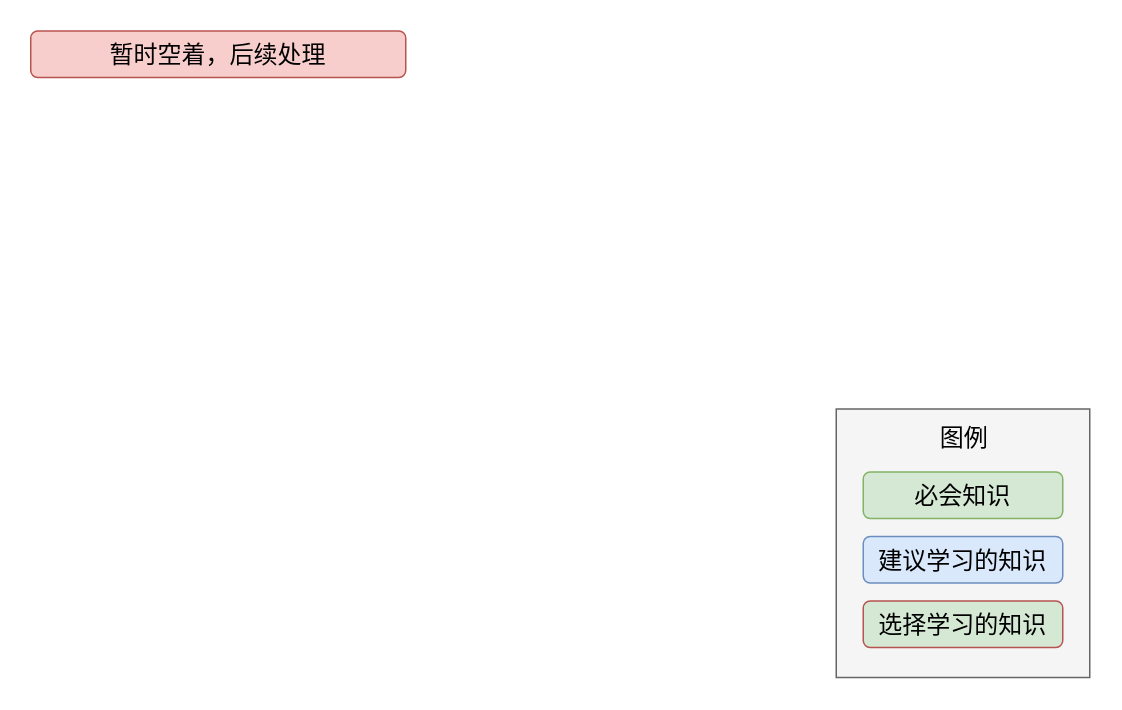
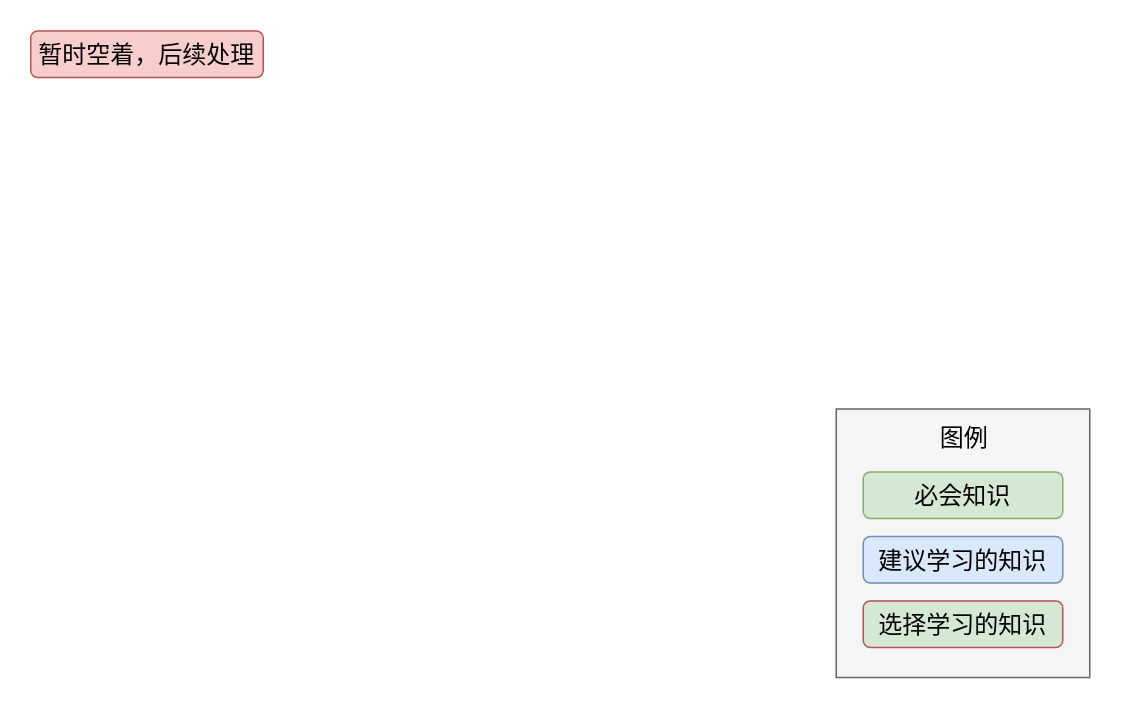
  <mxCell id="0" />
  <mxCell id="1" parent="0" />
  <mxCell id="2" value="" style="group" parent="1" vertex="1" connectable="0"><mxGeometry x="557" y="272" width="169" height="179" as="geometry" /></mxCell>
  <mxCell id="3" value="" style="rounded=0;whiteSpace=wrap;html=1;fontFamily=Roboto Mono;fontSize=16;fillColor=#f5f5f5;strokeColor=#666666;fontColor=#333333;" parent="2" vertex="1"><mxGeometry width="169" height="179" as="geometry" /></mxCell>
  <mxCell id="4" value="图例" style="text;html=1;align=center;verticalAlign=middle;resizable=0;points=[];autosize=1;strokeColor=none;fontSize=16;fontFamily=Roboto Mono;" parent="2" vertex="1"><mxGeometry x="63.5" y="7" width="42" height="23" as="geometry" /></mxCell>
  <mxCell id="5" value="必会知识" style="rounded=1;whiteSpace=wrap;html=1;fillColor=#d5e8d4;strokeColor=#82b366;fontSize=16;fontFamily=Roboto Mono;" parent="2" vertex="1"><mxGeometry x="18" y="42" width="133" height="31" as="geometry" /></mxCell>
  <mxCell id="6" value="建议学习的知识" style="rounded=1;whiteSpace=wrap;html=1;fillColor=#dae8fc;strokeColor=#6c8ebf;fontSize=16;fontFamily=Roboto Mono;" parent="2" vertex="1"><mxGeometry x="18" y="85" width="133" height="31" as="geometry" /></mxCell>
  <mxCell id="7" value="选择学习的知识" style="rounded=1;whiteSpace=wrap;html=1;fillColor=#d5e8d4;strokeColor=#b85450;fontSize=16;fontFamily=Roboto Mono;" parent="2" vertex="1"><mxGeometry x="18" y="128" width="133" height="31" as="geometry" /></mxCell>
- <mxCell id="8" value="暂时空着，后续处理" style="rounded=1;whiteSpace=wrap;html=1;fillColor=#f8cecc;strokeColor=#b85450;fontSize=16;fontFamily=Roboto Mono;" vertex="1" parent="1"><mxGeometry x="20" y="20" width="250" height="31" as="geometry" /></mxCell>
+ <mxCell id="8" value="暂时空着，后续处理" style="rounded=1;whiteSpace=wrap;html=1;fillColor=#f8cecc;strokeColor=#b85450;fontSize=16;fontFamily=Roboto Mono;" vertex="1" parent="1"><mxGeometry x="20" y="20" width="155" height="31" as="geometry" /></mxCell>
